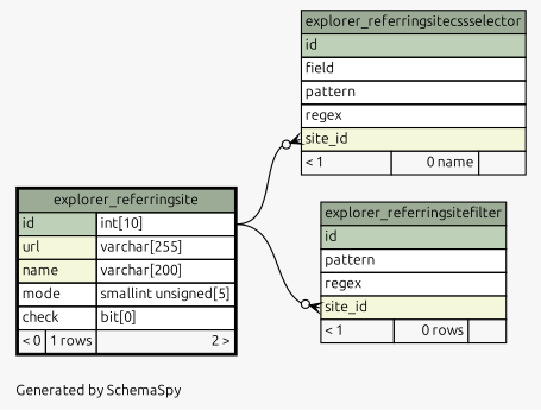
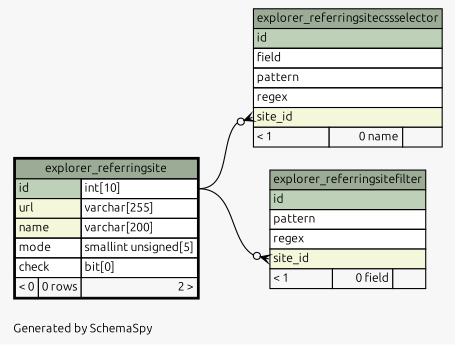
  digraph {
    bgcolor="#f7f7f7"
    fontname=Ubuntu
    fontsize=11
    label="\nGenerated by SchemaSpy"
    labeljust=l
    nodesep=0.18
    rankdir=RL
    ranksep=0.46
    node [fontname=Ubuntu fontsize=11 shape=plaintext]
    edge [arrowhead=none arrowsize=0.8 arrowtail=crowodot dir=back fontname=Ubuntu headport="id.type:e" tailport="site_id:w"]
    n1 [label=<     <TABLE BORDER="0" CELLBORDER="1" CELLSPACING="0" BGCOLOR="#ffffff">       <TR><TD COLSPAN="3" BGCOLOR="#9bab96" ALIGN="CENTER">explorer_referringsitecssselector</TD></TR>       <TR><TD PORT="id" COLSPAN="3" BGCOLOR="#bed1b8" ALIGN="LEFT">id</TD></TR>       <TR><TD PORT="field" COLSPAN="3" ALIGN="LEFT">field</TD></TR>       <TR><TD PORT="pattern" COLSPAN="3" ALIGN="LEFT">pattern</TD></TR>       <TR><TD PORT="regex" COLSPAN="3" ALIGN="LEFT">regex</TD></TR>       <TR><TD PORT="site_id" COLSPAN="3" BGCOLOR="#f4f7da" ALIGN="LEFT">site_id</TD></TR>       <TR><TD ALIGN="LEFT" BGCOLOR="#f7f7f7">&lt; 1</TD><TD ALIGN="RIGHT" BGCOLOR="#f7f7f7">0 name</TD><TD ALIGN="RIGHT" BGCOLOR="#f7f7f7">  </TD></TR>     </TABLE>>]
-   n2 [label=<     <TABLE BORDER="2" CELLBORDER="1" CELLSPACING="0" BGCOLOR="#ffffff">       <TR><TD COLSPAN="3" BGCOLOR="#9bab96" ALIGN="CENTER">explorer_referringsite</TD></TR>       <TR><TD PORT="id" COLSPAN="2" BGCOLOR="#bed1b8" ALIGN="LEFT">id</TD><TD PORT="id.type" ALIGN="LEFT">int[10]</TD></TR>       <TR><TD PORT="url" COLSPAN="2" BGCOLOR="#f4f7da" ALIGN="LEFT">url</TD><TD PORT="url.type" ALIGN="LEFT">varchar[255]</TD></TR>       <TR><TD PORT="name" COLSPAN="2" BGCOLOR="#f4f7da" ALIGN="LEFT">name</TD><TD PORT="name.type" ALIGN="LEFT">varchar[200]</TD></TR>       <TR><TD PORT="mode" COLSPAN="2" ALIGN="LEFT">mode</TD><TD PORT="mode.type" ALIGN="LEFT">smallint unsigned[5]</TD></TR>       <TR><TD PORT="check" COLSPAN="2" ALIGN="LEFT">check</TD><TD PORT="check.type" ALIGN="LEFT">bit[0]</TD></TR>       <TR><TD ALIGN="LEFT" BGCOLOR="#f7f7f7">&lt; 0</TD><TD ALIGN="RIGHT" BGCOLOR="#f7f7f7">1 rows</TD><TD ALIGN="RIGHT" BGCOLOR="#f7f7f7">2 &gt;</TD></TR>     </TABLE>>]
-   n3 [label=<     <TABLE BORDER="0" CELLBORDER="1" CELLSPACING="0" BGCOLOR="#ffffff">       <TR><TD COLSPAN="3" BGCOLOR="#9bab96" ALIGN="CENTER">explorer_referringsitefilter</TD></TR>       <TR><TD PORT="id" COLSPAN="3" BGCOLOR="#bed1b8" ALIGN="LEFT">id</TD></TR>       <TR><TD PORT="pattern" COLSPAN="3" ALIGN="LEFT">pattern</TD></TR>       <TR><TD PORT="regex" COLSPAN="3" ALIGN="LEFT">regex</TD></TR>       <TR><TD PORT="site_id" COLSPAN="3" BGCOLOR="#f4f7da" ALIGN="LEFT">site_id</TD></TR>       <TR><TD ALIGN="LEFT" BGCOLOR="#f7f7f7">&lt; 1</TD><TD ALIGN="RIGHT" BGCOLOR="#f7f7f7">0 rows</TD><TD ALIGN="RIGHT" BGCOLOR="#f7f7f7">  </TD></TR>     </TABLE>>]
+   n2 [label=<     <TABLE BORDER="2" CELLBORDER="1" CELLSPACING="0" BGCOLOR="#ffffff">       <TR><TD COLSPAN="3" BGCOLOR="#9bab96" ALIGN="CENTER">explorer_referringsite</TD></TR>       <TR><TD PORT="id" COLSPAN="2" BGCOLOR="#bed1b8" ALIGN="LEFT">id</TD><TD PORT="id.type" ALIGN="LEFT">int[10]</TD></TR>       <TR><TD PORT="url" COLSPAN="2" BGCOLOR="#f4f7da" ALIGN="LEFT">url</TD><TD PORT="url.type" ALIGN="LEFT">varchar[255]</TD></TR>       <TR><TD PORT="name" COLSPAN="2" BGCOLOR="#f4f7da" ALIGN="LEFT">name</TD><TD PORT="name.type" ALIGN="LEFT">varchar[200]</TD></TR>       <TR><TD PORT="mode" COLSPAN="2" ALIGN="LEFT">mode</TD><TD PORT="mode.type" ALIGN="LEFT">smallint unsigned[5]</TD></TR>       <TR><TD PORT="check" COLSPAN="2" ALIGN="LEFT">check</TD><TD PORT="check.type" ALIGN="LEFT">bit[0]</TD></TR>       <TR><TD ALIGN="LEFT" BGCOLOR="#f7f7f7">&lt; 0</TD><TD ALIGN="RIGHT" BGCOLOR="#f7f7f7">0 rows</TD><TD ALIGN="RIGHT" BGCOLOR="#f7f7f7">2 &gt;</TD></TR>     </TABLE>>]
+   n3 [label=<     <TABLE BORDER="0" CELLBORDER="1" CELLSPACING="0" BGCOLOR="#ffffff">       <TR><TD COLSPAN="3" BGCOLOR="#9bab96" ALIGN="CENTER">explorer_referringsitefilter</TD></TR>       <TR><TD PORT="id" COLSPAN="3" BGCOLOR="#bed1b8" ALIGN="LEFT">id</TD></TR>       <TR><TD PORT="pattern" COLSPAN="3" ALIGN="LEFT">pattern</TD></TR>       <TR><TD PORT="regex" COLSPAN="3" ALIGN="LEFT">regex</TD></TR>       <TR><TD PORT="site_id" COLSPAN="3" BGCOLOR="#f4f7da" ALIGN="LEFT">site_id</TD></TR>       <TR><TD ALIGN="LEFT" BGCOLOR="#f7f7f7">&lt; 1</TD><TD ALIGN="RIGHT" BGCOLOR="#f7f7f7">0 field</TD><TD ALIGN="RIGHT" BGCOLOR="#f7f7f7">  </TD></TR>     </TABLE>>]
    n1 -> n2
    n3 -> n2
  }
